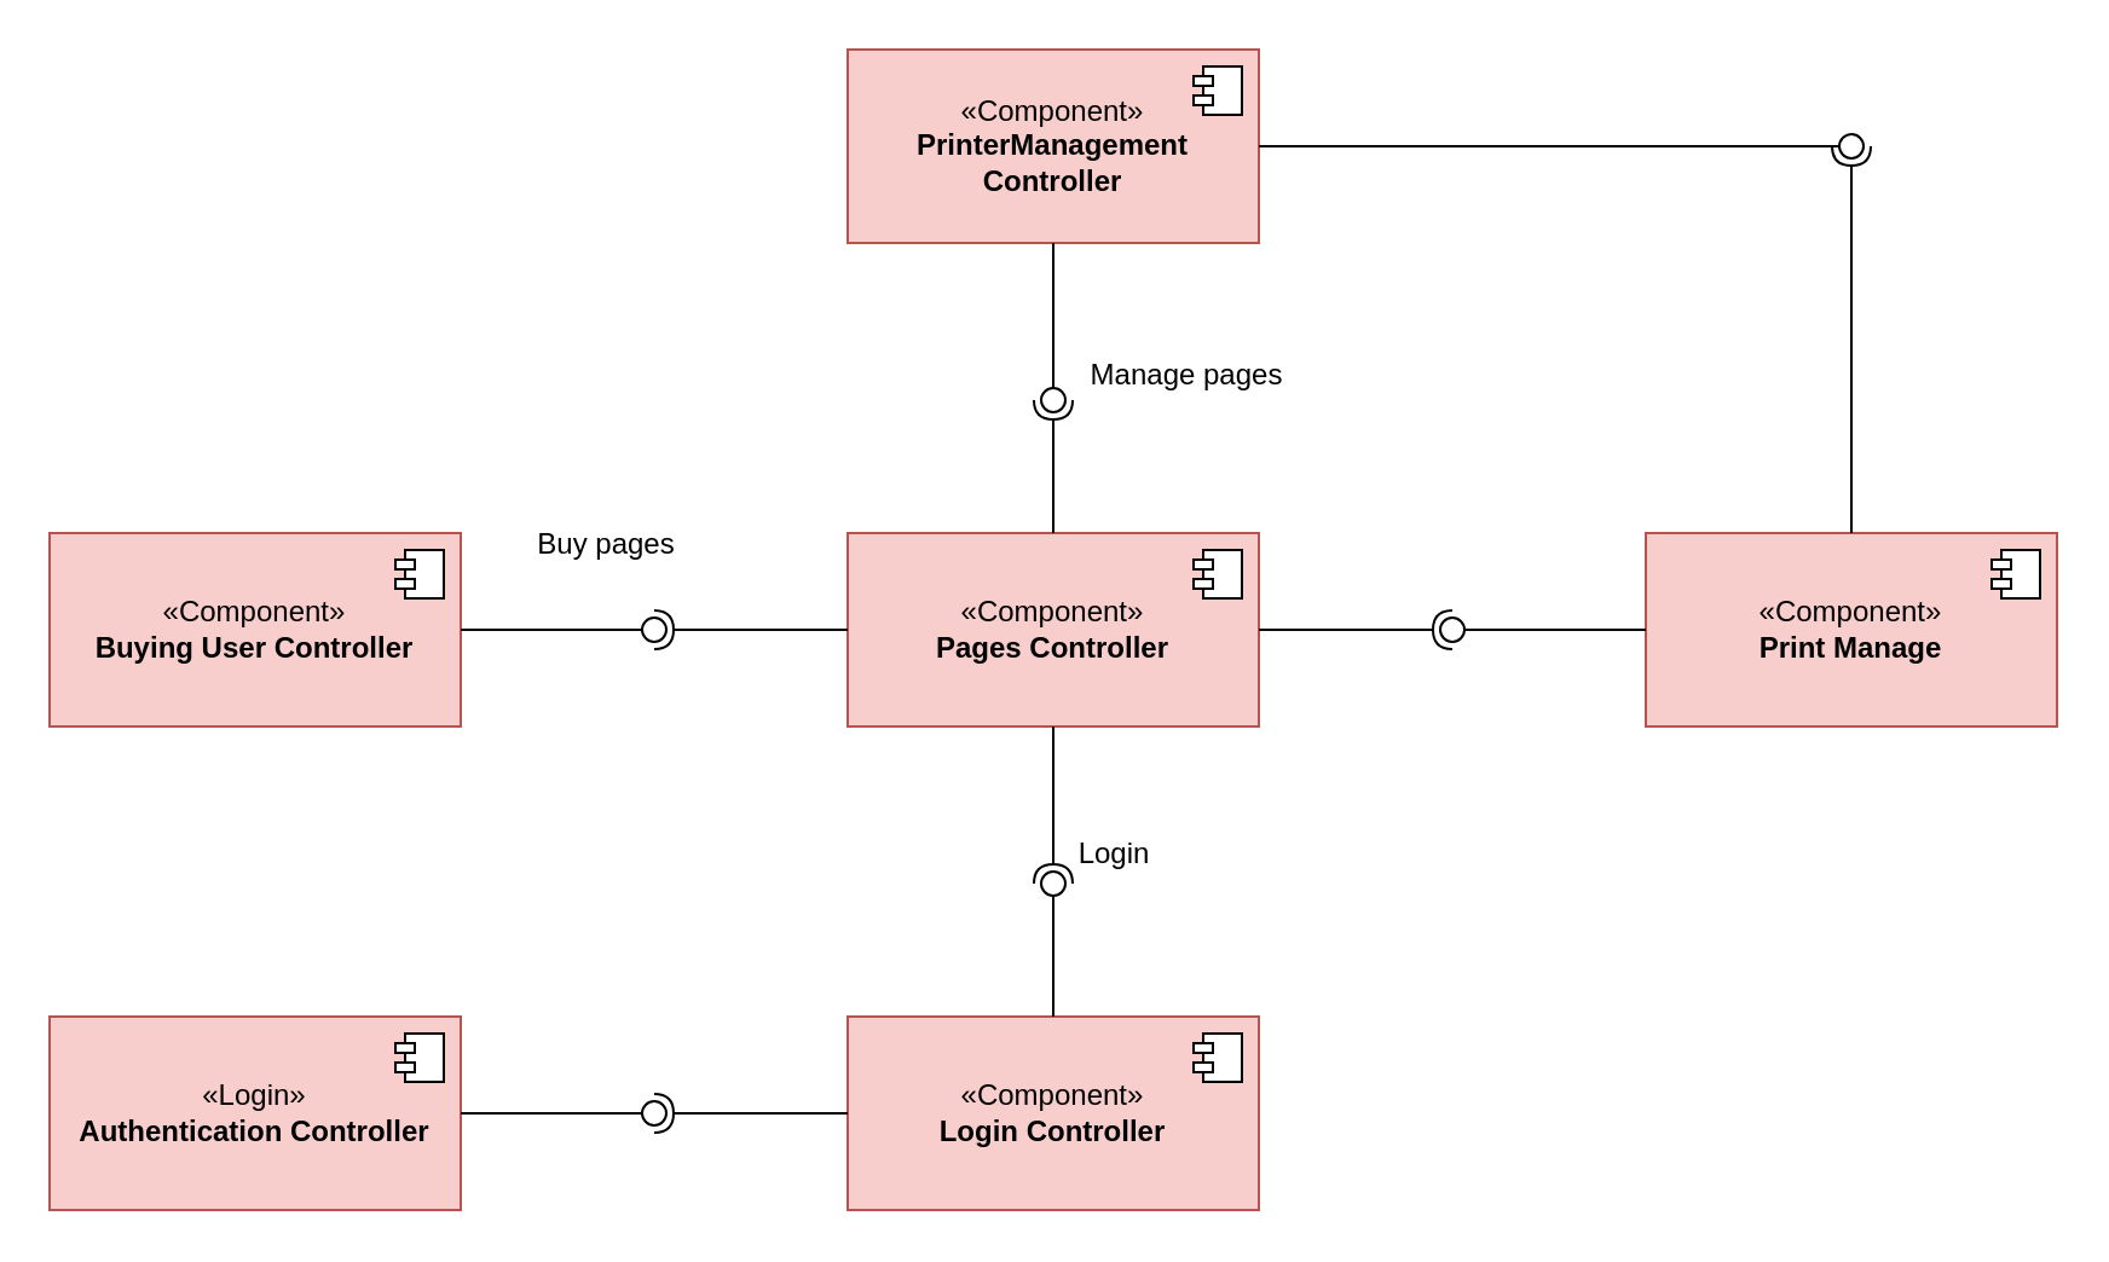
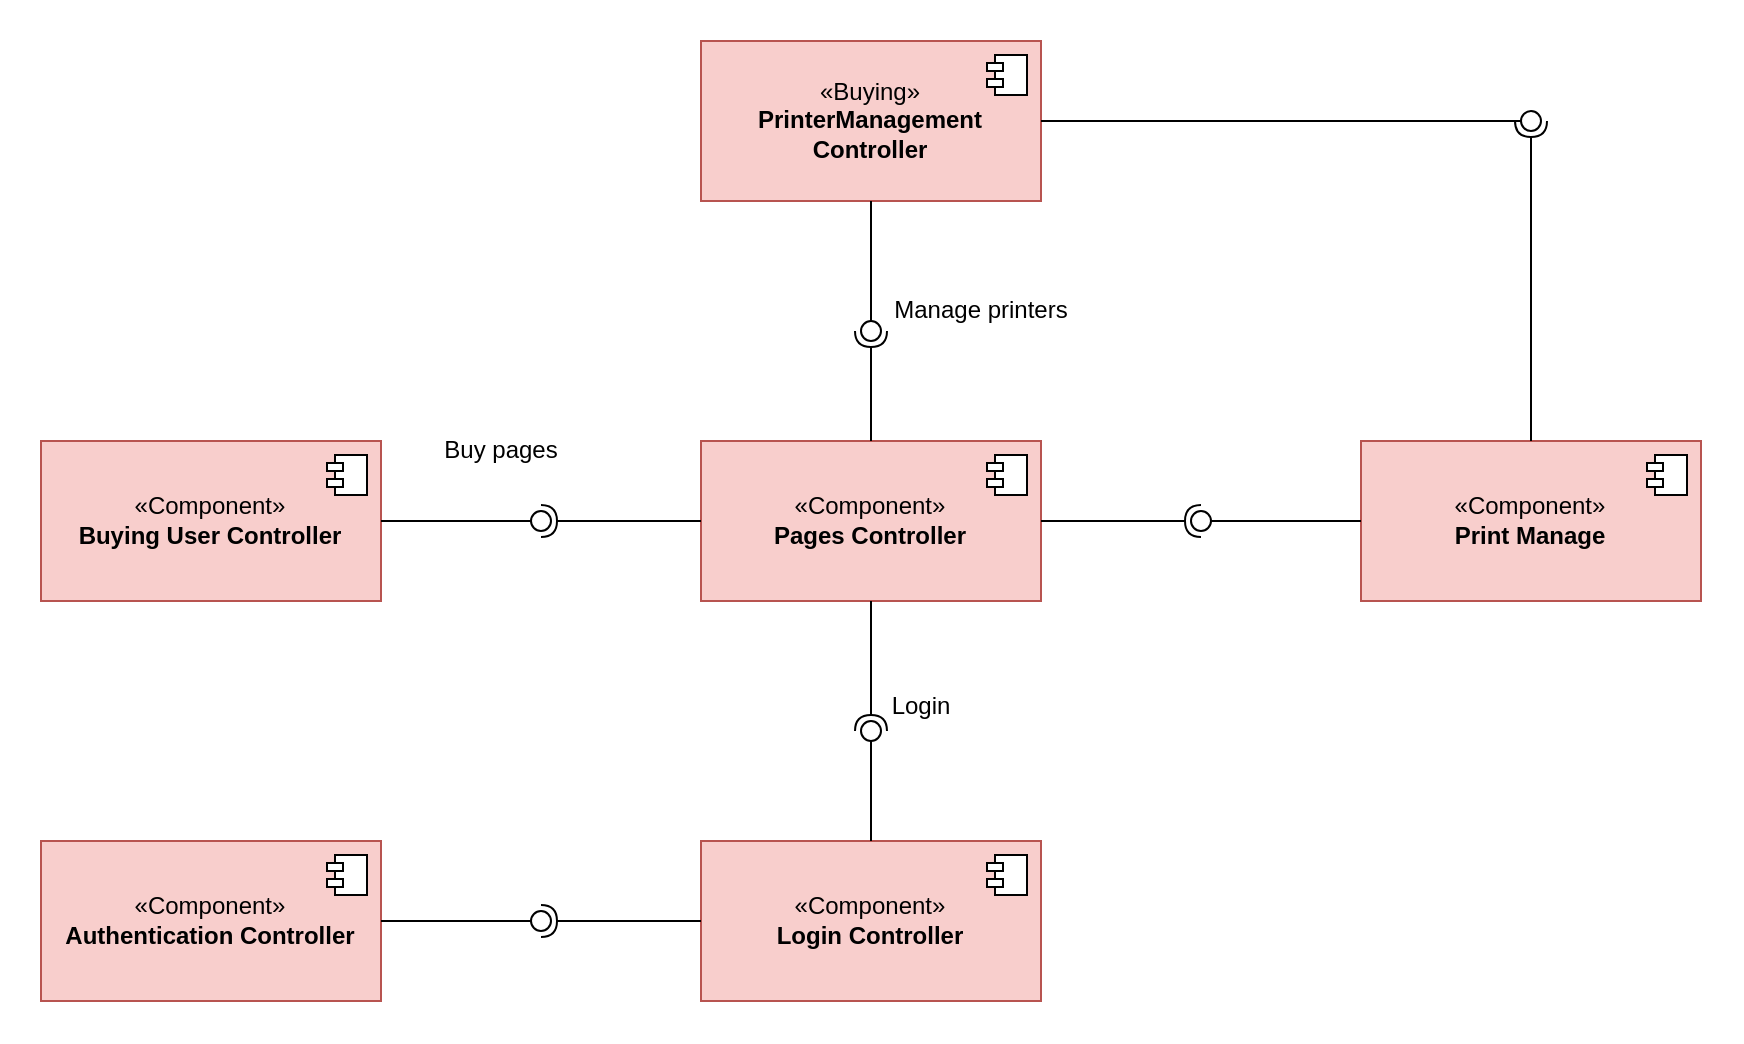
  <mxCell id="0" />
  <mxCell id="1" parent="0" />
  <mxCell id="2" value="«Component»&lt;br&gt;&lt;b&gt;Pages Controller&lt;/b&gt;" style="html=1;dropTarget=0;whiteSpace=wrap;fillColor=#f8cecc;strokeColor=#b85450;" vertex="1" parent="1"><mxGeometry x="350" y="220" width="170" height="80" as="geometry" /></mxCell>
  <mxCell id="3" value="" style="shape=module;jettyWidth=8;jettyHeight=4;" vertex="1" parent="2"><mxGeometry x="1" width="20" height="20" relative="1" as="geometry"><mxPoint x="-27" y="7" as="offset" /></mxGeometry></mxCell>
  <mxCell id="4" value="«Component»&lt;br&gt;&lt;b&gt;Print Manage&lt;/b&gt;" style="html=1;dropTarget=0;whiteSpace=wrap;fillColor=#f8cecc;strokeColor=#b85450;" vertex="1" parent="1"><mxGeometry x="680" y="220" width="170" height="80" as="geometry" /></mxCell>
  <mxCell id="5" value="" style="shape=module;jettyWidth=8;jettyHeight=4;" vertex="1" parent="4"><mxGeometry x="1" width="20" height="20" relative="1" as="geometry"><mxPoint x="-27" y="7" as="offset" /></mxGeometry></mxCell>
  <mxCell id="6" value="«Component»&lt;br&gt;&lt;b&gt;Login Controller&lt;/b&gt;" style="html=1;dropTarget=0;whiteSpace=wrap;fillColor=#f8cecc;strokeColor=#b85450;" vertex="1" parent="1"><mxGeometry x="350" y="420" width="170" height="80" as="geometry" /></mxCell>
  <mxCell id="7" value="" style="shape=module;jettyWidth=8;jettyHeight=4;" vertex="1" parent="6"><mxGeometry x="1" width="20" height="20" relative="1" as="geometry"><mxPoint x="-27" y="7" as="offset" /></mxGeometry></mxCell>
- <mxCell id="8" value="«Component»&lt;br&gt;&lt;b&gt;PrinterManagement Controller&lt;/b&gt;" style="html=1;dropTarget=0;whiteSpace=wrap;fillColor=#f8cecc;strokeColor=#b85450;" vertex="1" parent="1"><mxGeometry x="350" y="20" width="170" height="80" as="geometry" /></mxCell>
+ <mxCell id="8" value="«Buying»&lt;br&gt;&lt;b&gt;PrinterManagement Controller&lt;/b&gt;" style="html=1;dropTarget=0;whiteSpace=wrap;fillColor=#f8cecc;strokeColor=#b85450;" vertex="1" parent="1"><mxGeometry x="350" y="20" width="170" height="80" as="geometry" /></mxCell>
  <mxCell id="9" value="" style="shape=module;jettyWidth=8;jettyHeight=4;" vertex="1" parent="8"><mxGeometry x="1" width="20" height="20" relative="1" as="geometry"><mxPoint x="-27" y="7" as="offset" /></mxGeometry></mxCell>
  <mxCell id="10" value="«Component»&lt;br&gt;&lt;b&gt;Buying User Controller&lt;/b&gt;" style="html=1;dropTarget=0;whiteSpace=wrap;fillColor=#f8cecc;strokeColor=#b85450;" vertex="1" parent="1"><mxGeometry x="20" y="220" width="170" height="80" as="geometry" /></mxCell>
  <mxCell id="11" value="" style="shape=module;jettyWidth=8;jettyHeight=4;" vertex="1" parent="10"><mxGeometry x="1" width="20" height="20" relative="1" as="geometry"><mxPoint x="-27" y="7" as="offset" /></mxGeometry></mxCell>
- <mxCell id="12" value="«Login»&lt;br&gt;&lt;b&gt;Authentication Controller&lt;/b&gt;" style="html=1;dropTarget=0;whiteSpace=wrap;fillColor=#f8cecc;strokeColor=#b85450;" vertex="1" parent="1"><mxGeometry x="20" y="420" width="170" height="80" as="geometry" /></mxCell>
+ <mxCell id="12" value="«Component»&lt;br&gt;&lt;b&gt;Authentication Controller&lt;/b&gt;" style="html=1;dropTarget=0;whiteSpace=wrap;fillColor=#f8cecc;strokeColor=#b85450;" vertex="1" parent="1"><mxGeometry x="20" y="420" width="170" height="80" as="geometry" /></mxCell>
  <mxCell id="13" value="" style="shape=module;jettyWidth=8;jettyHeight=4;" vertex="1" parent="12"><mxGeometry x="1" width="20" height="20" relative="1" as="geometry"><mxPoint x="-27" y="7" as="offset" /></mxGeometry></mxCell>
  <mxCell id="14" value="" style="rounded=0;orthogonalLoop=1;jettySize=auto;html=1;endArrow=halfCircle;endFill=0;endSize=6;strokeWidth=1;sketch=0;exitX=0.5;exitY=1;exitDx=0;exitDy=0;" edge="1" parent="1" source="2" target="16"><mxGeometry relative="1" as="geometry"><mxPoint x="480" y="385" as="sourcePoint" /></mxGeometry></mxCell>
  <mxCell id="15" value="" style="rounded=0;orthogonalLoop=1;jettySize=auto;html=1;endArrow=oval;endFill=0;sketch=0;sourcePerimeterSpacing=0;targetPerimeterSpacing=0;endSize=10;exitX=0.5;exitY=0;exitDx=0;exitDy=0;" edge="1" parent="1" source="6" target="16"><mxGeometry relative="1" as="geometry"><mxPoint x="440" y="385" as="sourcePoint" /></mxGeometry></mxCell>
  <mxCell id="16" value="" style="ellipse;whiteSpace=wrap;html=1;align=center;aspect=fixed;fillColor=none;strokeColor=none;resizable=0;perimeter=centerPerimeter;rotatable=0;allowArrows=0;points=[];outlineConnect=1;" vertex="1" parent="1"><mxGeometry x="430" y="360" width="10" height="10" as="geometry" /></mxCell>
  <mxCell id="17" value="Login" style="text;html=1;align=center;verticalAlign=middle;resizable=0;points=[];autosize=1;strokeColor=none;fillColor=none;" vertex="1" parent="1"><mxGeometry x="435" y="338" width="50" height="30" as="geometry" /></mxCell>
  <mxCell id="18" value="" style="rounded=0;orthogonalLoop=1;jettySize=auto;html=1;endArrow=halfCircle;endFill=0;endSize=6;strokeWidth=1;sketch=0;exitX=0;exitY=0.5;exitDx=0;exitDy=0;" edge="1" parent="1" source="2" target="20"><mxGeometry relative="1" as="geometry"><mxPoint x="290" y="265" as="sourcePoint" /></mxGeometry></mxCell>
  <mxCell id="19" value="" style="rounded=0;orthogonalLoop=1;jettySize=auto;html=1;endArrow=oval;endFill=0;sketch=0;sourcePerimeterSpacing=0;targetPerimeterSpacing=0;endSize=10;exitX=1;exitY=0.5;exitDx=0;exitDy=0;" edge="1" parent="1" source="10" target="20"><mxGeometry relative="1" as="geometry"><mxPoint x="250" y="265" as="sourcePoint" /></mxGeometry></mxCell>
  <mxCell id="20" value="" style="ellipse;whiteSpace=wrap;html=1;align=center;aspect=fixed;fillColor=none;strokeColor=none;resizable=0;perimeter=centerPerimeter;rotatable=0;allowArrows=0;points=[];outlineConnect=1;" vertex="1" parent="1"><mxGeometry x="265" y="255" width="10" height="10" as="geometry" /></mxCell>
  <mxCell id="21" value="Buy pages" style="text;html=1;align=center;verticalAlign=middle;resizable=0;points=[];autosize=1;strokeColor=none;fillColor=none;" vertex="1" parent="1"><mxGeometry x="210" y="210" width="80" height="30" as="geometry" /></mxCell>
  <mxCell id="22" value="" style="rounded=0;orthogonalLoop=1;jettySize=auto;html=1;endArrow=halfCircle;endFill=0;endSize=6;strokeWidth=1;sketch=0;exitX=0;exitY=0.5;exitDx=0;exitDy=0;" edge="1" parent="1" target="24"><mxGeometry relative="1" as="geometry"><mxPoint x="350" y="460" as="sourcePoint" /></mxGeometry></mxCell>
  <mxCell id="23" value="" style="rounded=0;orthogonalLoop=1;jettySize=auto;html=1;endArrow=oval;endFill=0;sketch=0;sourcePerimeterSpacing=0;targetPerimeterSpacing=0;endSize=10;exitX=1;exitY=0.5;exitDx=0;exitDy=0;" edge="1" parent="1" target="24"><mxGeometry relative="1" as="geometry"><mxPoint x="190" y="460" as="sourcePoint" /></mxGeometry></mxCell>
  <mxCell id="24" value="" style="ellipse;whiteSpace=wrap;html=1;align=center;aspect=fixed;fillColor=none;strokeColor=none;resizable=0;perimeter=centerPerimeter;rotatable=0;allowArrows=0;points=[];outlineConnect=1;" vertex="1" parent="1"><mxGeometry x="265" y="455" width="10" height="10" as="geometry" /></mxCell>
  <mxCell id="25" value="" style="rounded=0;orthogonalLoop=1;jettySize=auto;html=1;endArrow=halfCircle;endFill=0;endSize=6;strokeWidth=1;sketch=0;exitX=1;exitY=0.5;exitDx=0;exitDy=0;" edge="1" parent="1" target="27" source="2"><mxGeometry relative="1" as="geometry"><mxPoint x="680" y="260" as="sourcePoint" /></mxGeometry></mxCell>
  <mxCell id="26" value="" style="rounded=0;orthogonalLoop=1;jettySize=auto;html=1;endArrow=oval;endFill=0;sketch=0;sourcePerimeterSpacing=0;targetPerimeterSpacing=0;endSize=10;exitX=0;exitY=0.5;exitDx=0;exitDy=0;" edge="1" parent="1" target="27" source="4"><mxGeometry relative="1" as="geometry"><mxPoint x="590" y="350" as="sourcePoint" /></mxGeometry></mxCell>
  <mxCell id="27" value="" style="ellipse;whiteSpace=wrap;html=1;align=center;aspect=fixed;fillColor=none;strokeColor=none;resizable=0;perimeter=centerPerimeter;rotatable=0;allowArrows=0;points=[];outlineConnect=1;" vertex="1" parent="1"><mxGeometry x="595" y="255" width="10" height="10" as="geometry" /></mxCell>
  <mxCell id="28" value="" style="rounded=0;orthogonalLoop=1;jettySize=auto;html=1;endArrow=halfCircle;endFill=0;endSize=6;strokeWidth=1;sketch=0;exitX=0.5;exitY=0;exitDx=0;exitDy=0;" edge="1" parent="1" source="2" target="30"><mxGeometry relative="1" as="geometry"><mxPoint x="380" y="150" as="sourcePoint" /></mxGeometry></mxCell>
  <mxCell id="29" value="" style="rounded=0;orthogonalLoop=1;jettySize=auto;html=1;endArrow=oval;endFill=0;sketch=0;sourcePerimeterSpacing=0;targetPerimeterSpacing=0;endSize=10;exitX=0.5;exitY=1;exitDx=0;exitDy=0;" edge="1" parent="1" source="8" target="30"><mxGeometry relative="1" as="geometry"><mxPoint x="470" y="180" as="sourcePoint" /></mxGeometry></mxCell>
  <mxCell id="30" value="" style="ellipse;whiteSpace=wrap;html=1;align=center;aspect=fixed;fillColor=none;strokeColor=none;resizable=0;perimeter=centerPerimeter;rotatable=0;allowArrows=0;points=[];outlineConnect=1;" vertex="1" parent="1"><mxGeometry x="430" y="160" width="10" height="10" as="geometry" /></mxCell>
- <mxCell id="31" value="Manage pages" style="text;html=1;align=center;verticalAlign=middle;resizable=0;points=[];autosize=1;strokeColor=none;fillColor=none;" vertex="1" parent="1"><mxGeometry x="435" y="140" width="110" height="30" as="geometry" /></mxCell>
+ <mxCell id="31" value="Manage printers" style="text;html=1;align=center;verticalAlign=middle;resizable=0;points=[];autosize=1;strokeColor=none;fillColor=none;" vertex="1" parent="1"><mxGeometry x="435" y="140" width="110" height="30" as="geometry" /></mxCell>
  <mxCell id="32" value="" style="rounded=0;orthogonalLoop=1;jettySize=auto;html=1;endArrow=halfCircle;endFill=0;endSize=6;strokeWidth=1;sketch=0;exitX=0.5;exitY=0;exitDx=0;exitDy=0;" edge="1" parent="1" source="4" target="34"><mxGeometry relative="1" as="geometry"><mxPoint x="810" y="55" as="sourcePoint" /></mxGeometry></mxCell>
  <mxCell id="33" value="" style="rounded=0;orthogonalLoop=1;jettySize=auto;html=1;endArrow=oval;endFill=0;sketch=0;sourcePerimeterSpacing=0;targetPerimeterSpacing=0;endSize=10;exitX=1;exitY=0.5;exitDx=0;exitDy=0;" edge="1" parent="1" source="8" target="34"><mxGeometry relative="1" as="geometry"><mxPoint x="650" y="55" as="sourcePoint" /></mxGeometry></mxCell>
  <mxCell id="34" value="" style="ellipse;whiteSpace=wrap;html=1;align=center;aspect=fixed;fillColor=none;strokeColor=none;resizable=0;perimeter=centerPerimeter;rotatable=0;allowArrows=0;points=[];outlineConnect=1;" vertex="1" parent="1"><mxGeometry x="760" y="55" width="10" height="10" as="geometry" /></mxCell>
